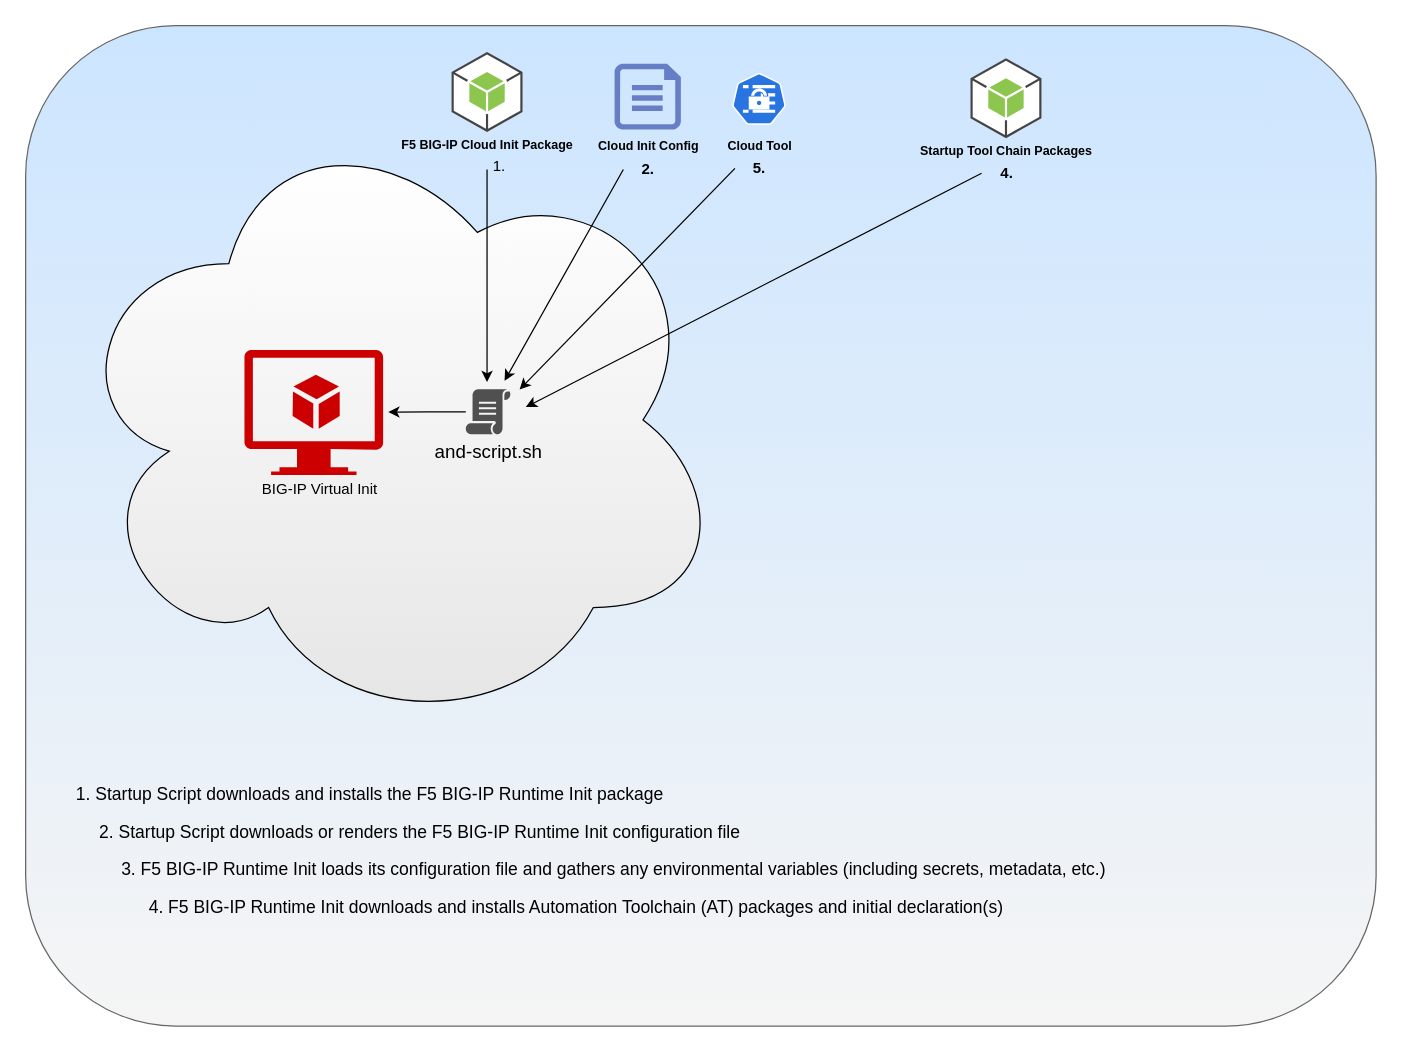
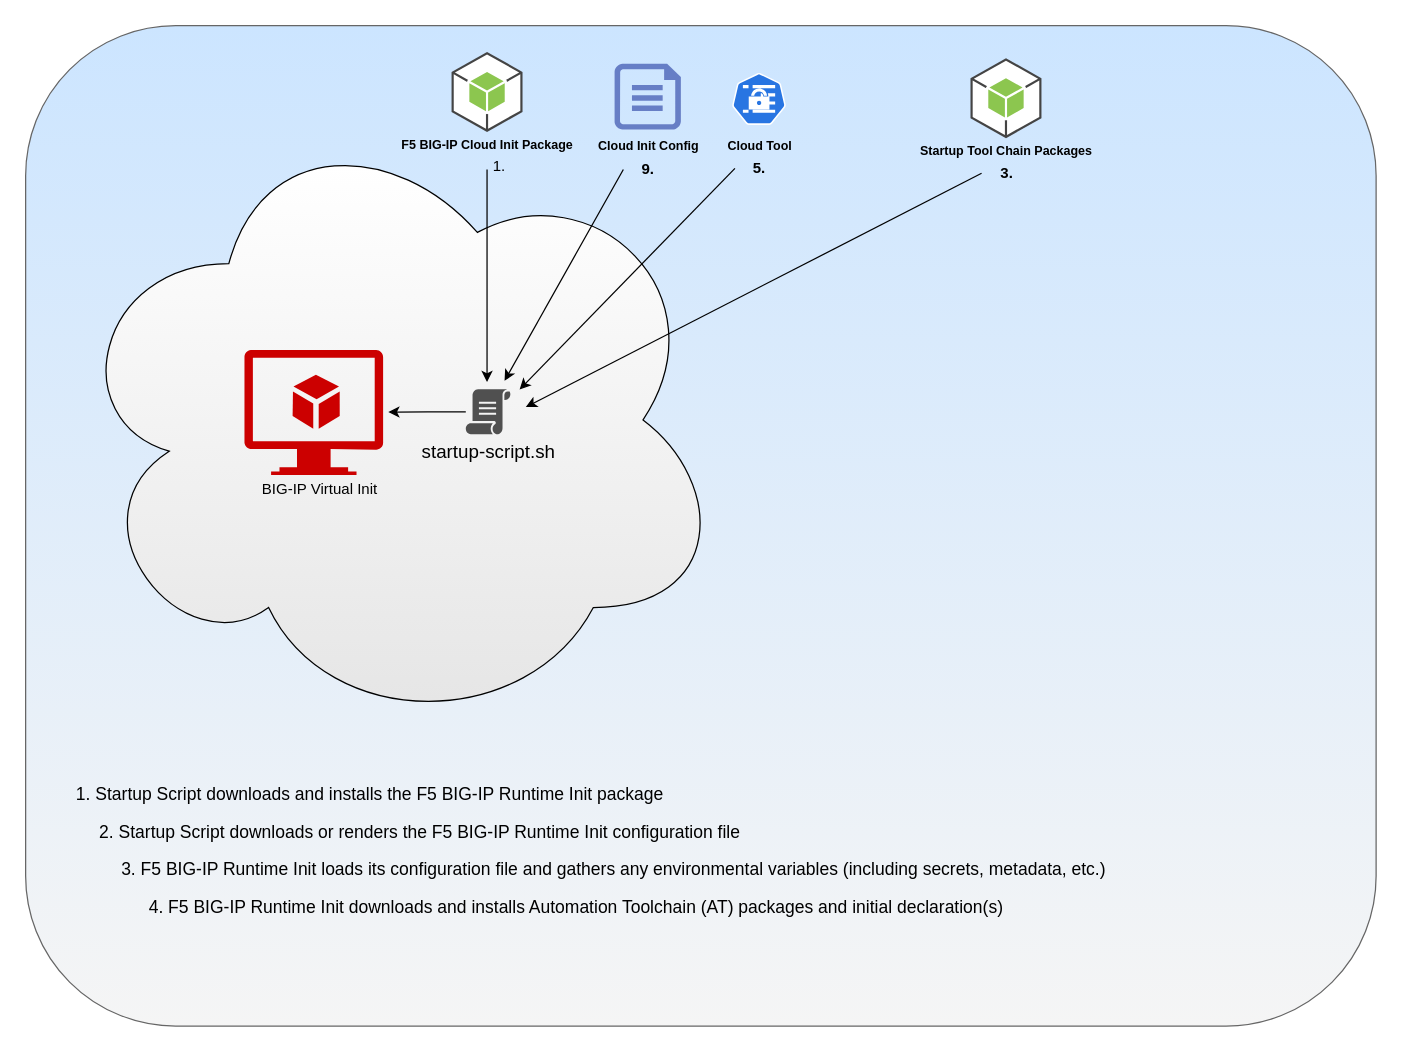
  <mxCell id="0" />
  <mxCell id="1" parent="0" />
  <mxCell id="2" value="" style="whiteSpace=wrap;html=1;rounded=1;fillColor=#f5f5f5;strokeColor=#666666;fontColor=#333333;gradientColor=#CCE5FF;gradientDirection=north;" parent="1" vertex="1"><mxGeometry x="20" y="20" width="1080" height="800" as="geometry" /></mxCell>
  <mxCell id="3" value="" style="ellipse;shape=cloud;whiteSpace=wrap;html=1;gradientColor=#E6E6E6;gradientDirection=south;" parent="1" vertex="1"><mxGeometry x="50" y="85.3" width="530" height="500" as="geometry" /></mxCell>
  <mxCell id="4" value="" style="group" parent="1" vertex="1" connectable="0"><mxGeometry x="355" y="300.8" width="95" height="69" as="geometry" /></mxCell>
  <mxCell id="5" value="" style="pointerEvents=1;shadow=0;dashed=0;html=1;strokeColor=none;fillColor=#505050;labelPosition=center;verticalLabelPosition=bottom;verticalAlign=top;outlineConnect=0;align=center;shape=mxgraph.office.concepts.script;" parent="4" vertex="1"><mxGeometry x="17" y="10" width="36" height="36" as="geometry" /></mxCell>
- <mxCell id="6" value="&lt;font style=&quot;font-size: 15px;&quot;&gt;and-script.sh&lt;/font&gt;" style="text;html=1;resizable=0;autosize=1;align=center;verticalAlign=middle;points=[];fillColor=none;strokeColor=none;rounded=0;opacity=50;fontSize=15;" parent="4" vertex="1"><mxGeometry x="-25" y="49" width="120" height="20" as="geometry" /></mxCell>
+ <mxCell id="6" value="&lt;font style=&quot;font-size: 15px;&quot;&gt;startup-script.sh&lt;/font&gt;" style="text;html=1;resizable=0;autosize=1;align=center;verticalAlign=middle;points=[];fillColor=none;strokeColor=none;rounded=0;opacity=50;fontSize=15;" parent="4" vertex="1"><mxGeometry x="-25" y="49" width="120" height="20" as="geometry" /></mxCell>
  <mxCell id="7" value="" style="group" parent="1" vertex="1" connectable="0"><mxGeometry x="573" y="57.1" width="68.5" height="87.9" as="geometry" /></mxCell>
  <mxCell id="8" value="" style="group" parent="7" vertex="1" connectable="0"><mxGeometry width="68.5" height="87.9" as="geometry" /></mxCell>
  <mxCell id="9" value="" style="html=1;dashed=0;whitespace=wrap;fillColor=#2875E2;strokeColor=#ffffff;points=[[0.005,0.63,0],[0.1,0.2,0],[0.9,0.2,0],[0.5,0,0],[0.995,0.63,0],[0.72,0.99,0],[0.5,1,0],[0.28,0.99,0]];shape=mxgraph.kubernetes.icon;prIcon=secret" parent="8" vertex="1"><mxGeometry x="12" y="-2" width="43" height="46.921" as="geometry" /></mxCell>
  <mxCell id="10" value="&lt;font style=&quot;font-size: 10px&quot;&gt;&lt;b&gt;Cloud Tool&lt;/b&gt;&lt;/font&gt;" style="text;html=1;align=center;verticalAlign=middle;resizable=0;points=[];autosize=1;" parent="8" vertex="1"><mxGeometry x="-6.5" y="49.224" width="80" height="20" as="geometry" /></mxCell>
  <mxCell id="11" value="&lt;b&gt;5.&lt;/b&gt;" style="text;html=1;strokeColor=none;fillColor=none;align=center;verticalAlign=middle;whiteSpace=wrap;rounded=0;" parent="8" vertex="1"><mxGeometry x="14.25" y="66.713" width="40" height="20.49" as="geometry" /></mxCell>
  <mxCell id="12" value="" style="group" parent="1" vertex="1" connectable="0"><mxGeometry x="195" y="279.44" width="139.998" height="121.63" as="geometry" /></mxCell>
  <mxCell id="13" value="" style="aspect=fixed;pointerEvents=1;shadow=0;dashed=0;html=1;strokeColor=none;labelPosition=center;verticalLabelPosition=bottom;verticalAlign=top;align=center;fillColor=#CC0000;shape=mxgraph.azure.virtual_machine_feature" parent="12" vertex="1"><mxGeometry width="110.884" height="99.792" as="geometry" /></mxCell>
  <mxCell id="14" value="BIG-IP Virtual Init" style="text;html=1;align=center;verticalAlign=middle;resizable=0;points=[];autosize=1;" parent="12" vertex="1"><mxGeometry x="-5.002" y="101.627" width="130" height="20" as="geometry" /></mxCell>
  <mxCell id="15" value="&lt;font style=&quot;font-size: 14px&quot;&gt;1. Startup Script downloads and installs the F5 BIG-IP Runtime Init package&lt;/font&gt;" style="text;html=1;resizable=0;autosize=1;align=center;verticalAlign=middle;points=[];fillColor=none;strokeColor=none;rounded=0;" parent="1" vertex="1"><mxGeometry x="50" y="625" width="490" height="20" as="geometry" /></mxCell>
  <mxCell id="16" value="&lt;font style=&quot;font-size: 14px&quot;&gt;3. F5 BIG-IP Runtime Init loads its configuration file and gathers any environmental variables (including secrets, metadata, etc.)&lt;/font&gt;" style="text;html=1;resizable=0;autosize=1;align=center;verticalAlign=middle;points=[];fillColor=none;strokeColor=none;rounded=0;" parent="1" vertex="1"><mxGeometry x="90" y="685" width="800" height="20" as="geometry" /></mxCell>
  <mxCell id="17" value="" style="edgeStyle=orthogonalEdgeStyle;rounded=0;orthogonalLoop=1;jettySize=auto;html=1;" parent="1" source="5" edge="1"><mxGeometry relative="1" as="geometry"><mxPoint x="310" y="329" as="targetPoint" /></mxGeometry></mxCell>
  <mxCell id="18" value="" style="group" parent="1" vertex="1" connectable="0"><mxGeometry x="458" y="50.5" width="115" height="105" as="geometry" /></mxCell>
  <mxCell id="19" value="" style="group" parent="18" vertex="1" connectable="0"><mxGeometry width="115" height="105.0" as="geometry" /></mxCell>
  <mxCell id="20" value="" style="pointerEvents=1;shadow=0;dashed=0;html=1;strokeColor=none;labelPosition=center;verticalLabelPosition=bottom;verticalAlign=top;align=center;fillColor=#00188D;shape=mxgraph.azure.file;rounded=1;opacity=50;" parent="19" vertex="1"><mxGeometry x="33" width="53" height="52.55" as="geometry" /></mxCell>
- <mxCell id="21" value="&lt;b&gt;2.&lt;/b&gt;" style="text;html=1;strokeColor=none;fillColor=none;align=center;verticalAlign=middle;whiteSpace=wrap;rounded=0;" parent="19" vertex="1"><mxGeometry x="40" y="73.266" width="40" height="22.362" as="geometry" /></mxCell>
+ <mxCell id="21" value="&lt;b&gt;9.&lt;/b&gt;" style="text;html=1;strokeColor=none;fillColor=none;align=center;verticalAlign=middle;whiteSpace=wrap;rounded=0;" parent="19" vertex="1"><mxGeometry x="40" y="73.266" width="40" height="22.362" as="geometry" /></mxCell>
  <mxCell id="22" value="&lt;font style=&quot;font-size: 10px&quot;&gt;&lt;b&gt;Cloud Init Config&lt;/b&gt;&lt;/font&gt;" style="text;html=1;align=center;verticalAlign=middle;resizable=0;points=[];autosize=1;spacing=0;" parent="19" vertex="1"><mxGeometry x="4.5" y="55.905" width="110" height="20" as="geometry" /></mxCell>
  <mxCell id="23" value="" style="group" parent="1" vertex="1" connectable="0"><mxGeometry x="329" y="55" width="140" height="90" as="geometry" /></mxCell>
  <mxCell id="24" value="&lt;font style=&quot;font-size: 10px&quot;&gt;&lt;b&gt;F5 BIG-IP Cloud Init Package&lt;/b&gt;&lt;/font&gt;" style="text;html=1;resizable=0;autosize=1;align=center;verticalAlign=middle;points=[];fillColor=none;strokeColor=none;rounded=0;opacity=50;spacing=0;" parent="23" vertex="1"><mxGeometry x="-20" y="50" width="160" height="20" as="geometry" /></mxCell>
  <mxCell id="25" value="" style="outlineConnect=0;dashed=0;verticalLabelPosition=bottom;verticalAlign=top;align=center;html=1;shape=mxgraph.aws3.android;fillColor=#8CC64F;gradientColor=none;" parent="23" vertex="1"><mxGeometry x="31.62" y="-14" width="56.75" height="64" as="geometry" /></mxCell>
  <mxCell id="26" value="1." style="text;html=1;strokeColor=none;fillColor=none;align=center;verticalAlign=middle;whiteSpace=wrap;rounded=0;" parent="23" vertex="1"><mxGeometry x="50" y="68" width="40" height="20" as="geometry" /></mxCell>
  <mxCell id="27" value="" style="endArrow=classic;html=1;" parent="1" edge="1"><mxGeometry width="50" height="50" relative="1" as="geometry"><mxPoint x="389" y="135" as="sourcePoint" /><mxPoint x="389" y="305" as="targetPoint" /></mxGeometry></mxCell>
  <mxCell id="28" value="" style="endArrow=classic;html=1;exitX=0;exitY=0.5;exitDx=0;exitDy=0;" parent="1" source="21" edge="1"><mxGeometry width="50" height="50" relative="1" as="geometry"><mxPoint x="498" y="144" as="sourcePoint" /><mxPoint x="403" y="304" as="targetPoint" /></mxGeometry></mxCell>
  <mxCell id="29" value="" style="endArrow=classic;html=1;exitX=0;exitY=0.5;exitDx=0;exitDy=0;" parent="1" source="11" edge="1"><mxGeometry width="50" height="50" relative="1" as="geometry"><mxPoint x="580" y="134" as="sourcePoint" /><mxPoint x="415" y="311" as="targetPoint" /></mxGeometry></mxCell>
  <mxCell id="30" value="&lt;font style=&quot;font-size: 14px&quot;&gt;2. Startup Script downloads or renders the F5 BIG-IP Runtime Init configuration file&lt;/font&gt;" style="text;html=1;resizable=0;autosize=1;align=center;verticalAlign=middle;points=[];fillColor=none;strokeColor=none;rounded=0;" parent="1" vertex="1"><mxGeometry x="70" y="655" width="530" height="20" as="geometry" /></mxCell>
  <mxCell id="31" value="&lt;font style=&quot;font-size: 14px&quot;&gt;4. F5 BIG-IP Runtime Init downloads and installs Automation Toolchain (AT) packages and initial declaration(s)&lt;/font&gt;" style="text;html=1;resizable=0;autosize=1;align=center;verticalAlign=middle;points=[];fillColor=none;strokeColor=none;rounded=0;" vertex="1" parent="1"><mxGeometry x="110" y="715" width="700" height="20" as="geometry" /></mxCell>
  <mxCell id="32" value="&lt;font style=&quot;font-size: 10px&quot;&gt;&lt;b&gt;Startup Tool Chain Packages&lt;/b&gt;&lt;/font&gt;" style="text;html=1;resizable=0;autosize=1;align=center;verticalAlign=middle;points=[];fillColor=none;strokeColor=none;rounded=0;opacity=50;" vertex="1" parent="1"><mxGeometry x="719" y="110" width="170" height="20" as="geometry" /></mxCell>
  <mxCell id="33" value="" style="outlineConnect=0;dashed=0;verticalLabelPosition=bottom;verticalAlign=top;align=center;html=1;shape=mxgraph.aws3.android;fillColor=#8CC64F;gradientColor=none;" vertex="1" parent="1"><mxGeometry x="775.62" y="46" width="56.75" height="64" as="geometry" /></mxCell>
  <mxCell id="34" value="" style="endArrow=classic;html=1;exitX=0;exitY=0.5;exitDx=0;exitDy=0;" edge="1" parent="1" source="35"><mxGeometry width="50" height="50" relative="1" as="geometry"><mxPoint x="781.08" y="141.16" as="sourcePoint" /><mxPoint x="420" y="325" as="targetPoint" /></mxGeometry></mxCell>
- <mxCell id="35" value="&lt;b&gt;4.&lt;/b&gt;" style="text;html=1;strokeColor=none;fillColor=none;align=center;verticalAlign=middle;whiteSpace=wrap;rounded=0;" vertex="1" parent="1"><mxGeometry x="784.5" y="128" width="40" height="20" as="geometry" /></mxCell>
+ <mxCell id="35" value="&lt;b&gt;3.&lt;/b&gt;" style="text;html=1;strokeColor=none;fillColor=none;align=center;verticalAlign=middle;whiteSpace=wrap;rounded=0;" vertex="1" parent="1"><mxGeometry x="784.5" y="128" width="40" height="20" as="geometry" /></mxCell>
